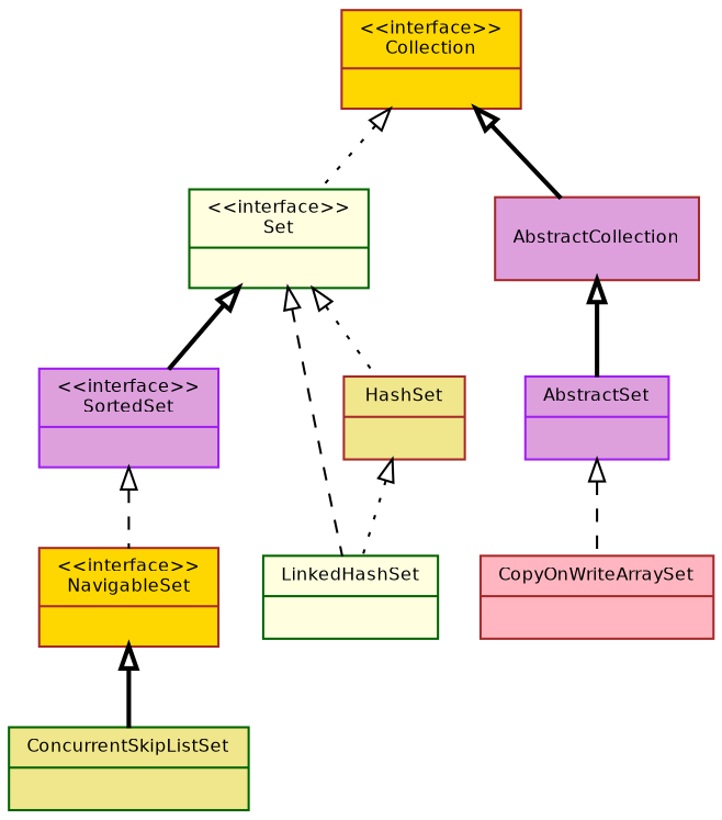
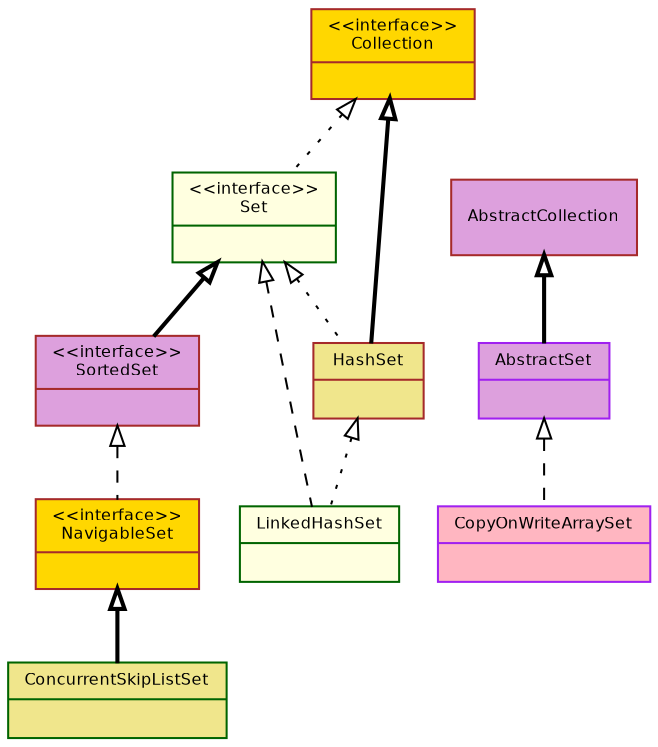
  digraph {
    fontname="Bitstream Vera Sans"
    fontsize=8
    node [color=brown fillcolor=plum fontname="Bitstream Vera Sans" fontsize=8 shape=record style=filled]
    edge [arrowtail=empty dir=back style=bold]
    n1 [fillcolor=gold label="{\<\<interface\>\>\nCollection|\l}"]
    n2 [color=darkgreen fillcolor=lightyellow label="{\<\<interface\>\>\nSet|\l}"]
    AbstractCollection
-   n4 [color=purple label="{\<\<interface\>\>\nSortedSet|\l}"]
+   n4 [label="{\<\<interface\>\>\nSortedSet|\l}"]
    n5 [fillcolor=khaki label="{HashSet|\l}"]
    n6 [color=darkgreen fillcolor=lightyellow label="{LinkedHashSet|\l}"]
    n7 [color=purple label="{AbstractSet|\l}"]
    n8 [fillcolor=gold label="{\<\<interface\>\>\nNavigableSet|\l}"]
    n9 [color=darkgreen fillcolor=khaki label="{ConcurrentSkipListSet|\l}"]
-   n10 [fillcolor=lightpink label="{CopyOnWriteArraySet|\l}"]
+   n10 [color=purple fillcolor=lightpink label="{CopyOnWriteArraySet|\l}"]
    n1 -> n2 [style=dotted]
-   n1 -> AbstractCollection
+   n1 -> n5
    n2 -> n4
    n2 -> n5 [style=dotted]
    n2 -> n6 [style=dashed]
    AbstractCollection -> n7
    n4 -> n8 [style=dashed]
    n5 -> n6 [style=dotted]
    n7 -> n10 [style=dashed]
    n8 -> n9
  }
